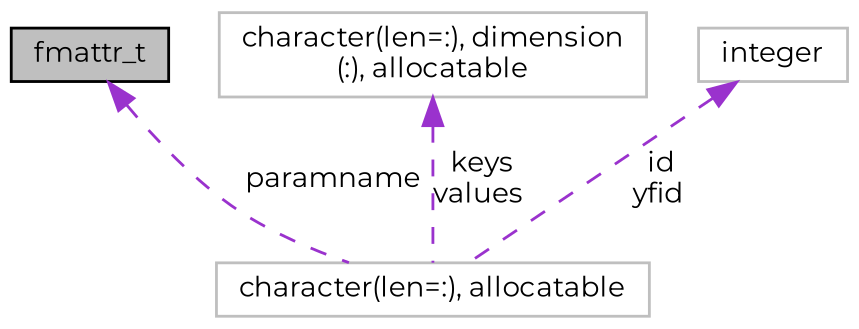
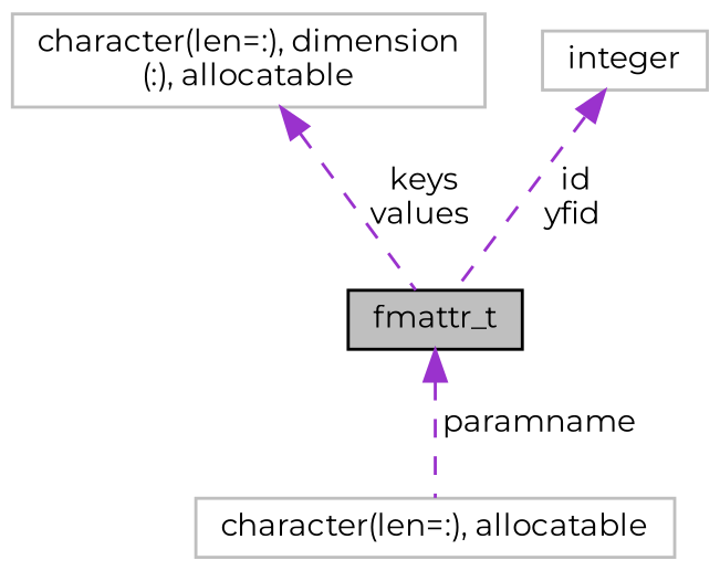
  digraph {
    fontname=Montserrat
    node [color=grey75 fillcolor=white fontname=Montserrat fontsize=10 shape=record style=filled]
    edge [color=darkorchid3 dir=back fontname=Montserrat fontsize=10 labelfontname=Helvetica labelfontsize=10 style=dashed]
    n1 [color=black fillcolor=grey75 fontcolor=black height=0.2 label=fmattr_t width=0.4]
    n2 [height=0.2 label="character(len=:), allocatable" width=0.4]
    n3 [height=0.2 label="character(len=:), dimension\l(:), allocatable" width=0.4]
    n4 [height=0.2 label=integer width=0.4]
    n1 -> n2 [label=" paramname"]
-   n3 -> n2 [label=" keys\nvalues"]
-   n4 -> n2 [label=" id\nyfid"]
+   n3 -> n1 [label=" keys\nvalues"]
+   n4 -> n1 [label=" id\nyfid"]
  }
